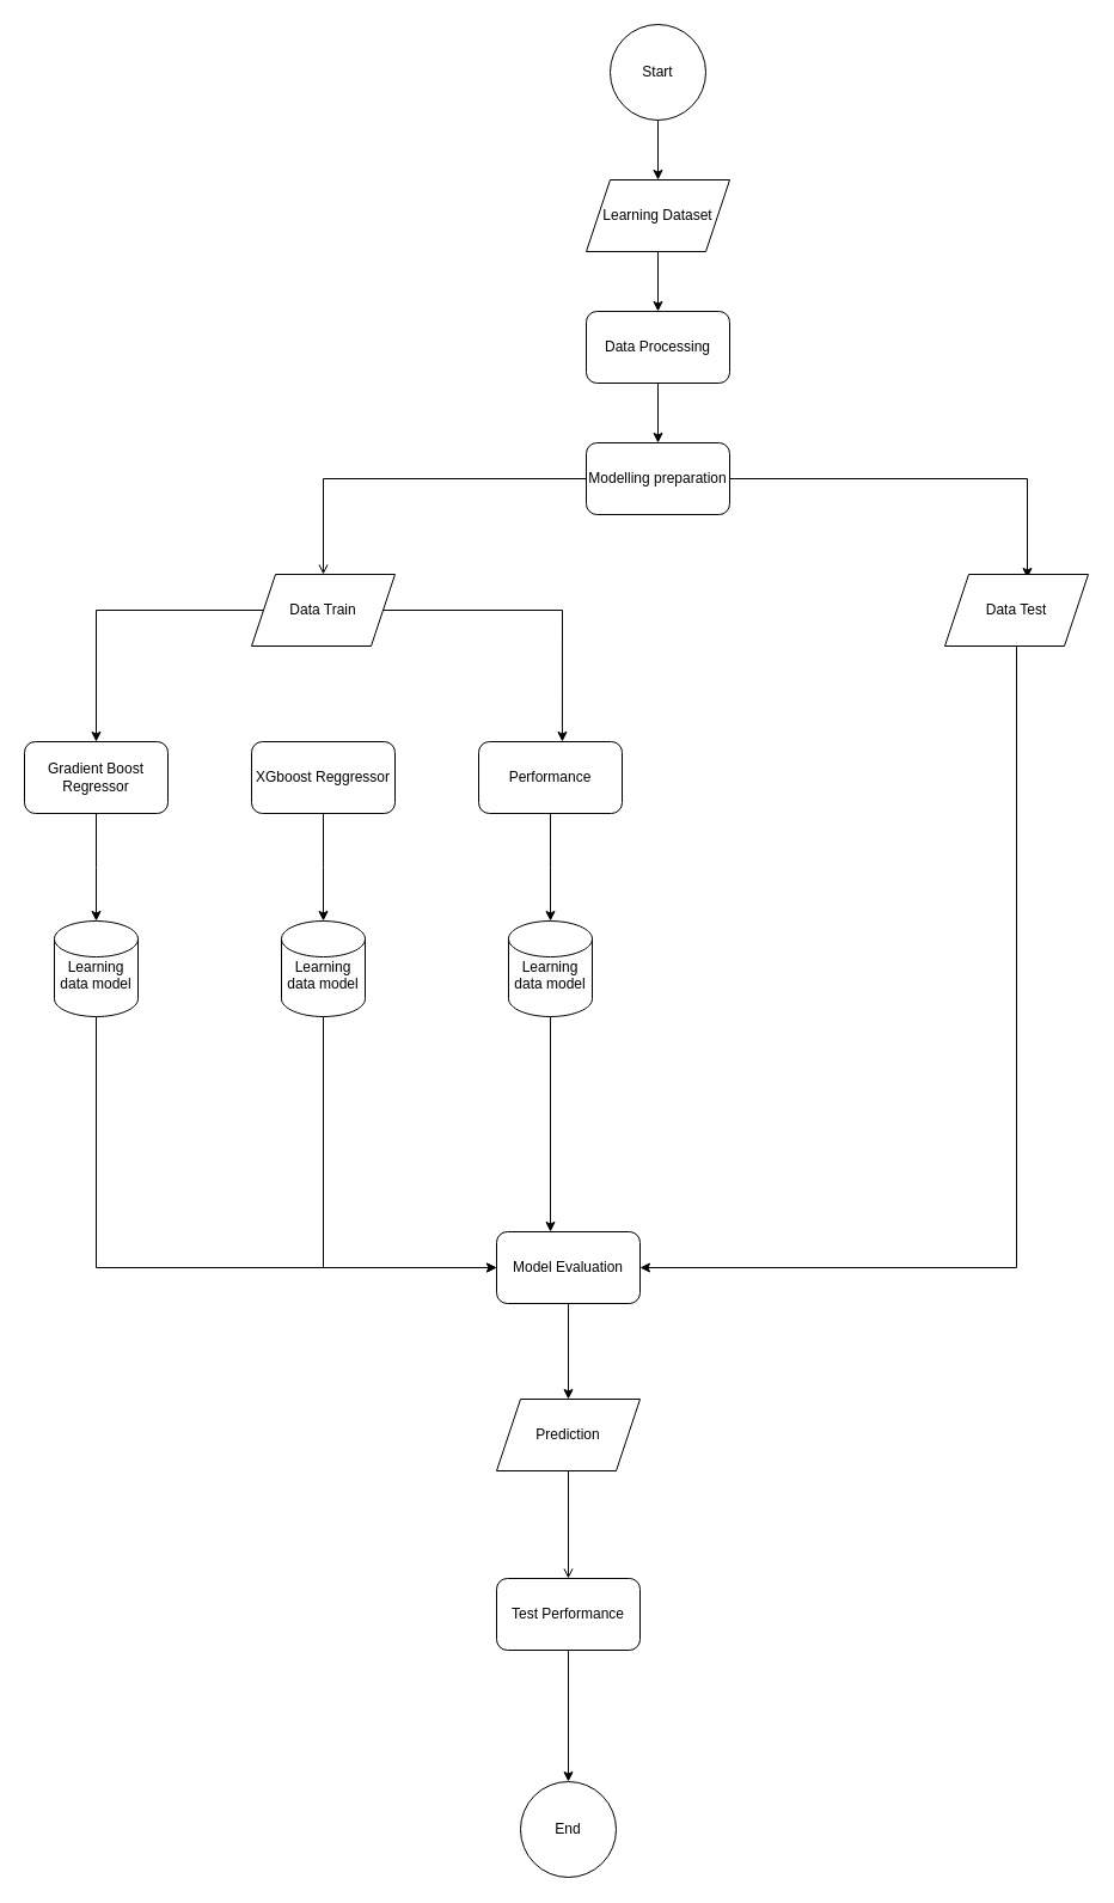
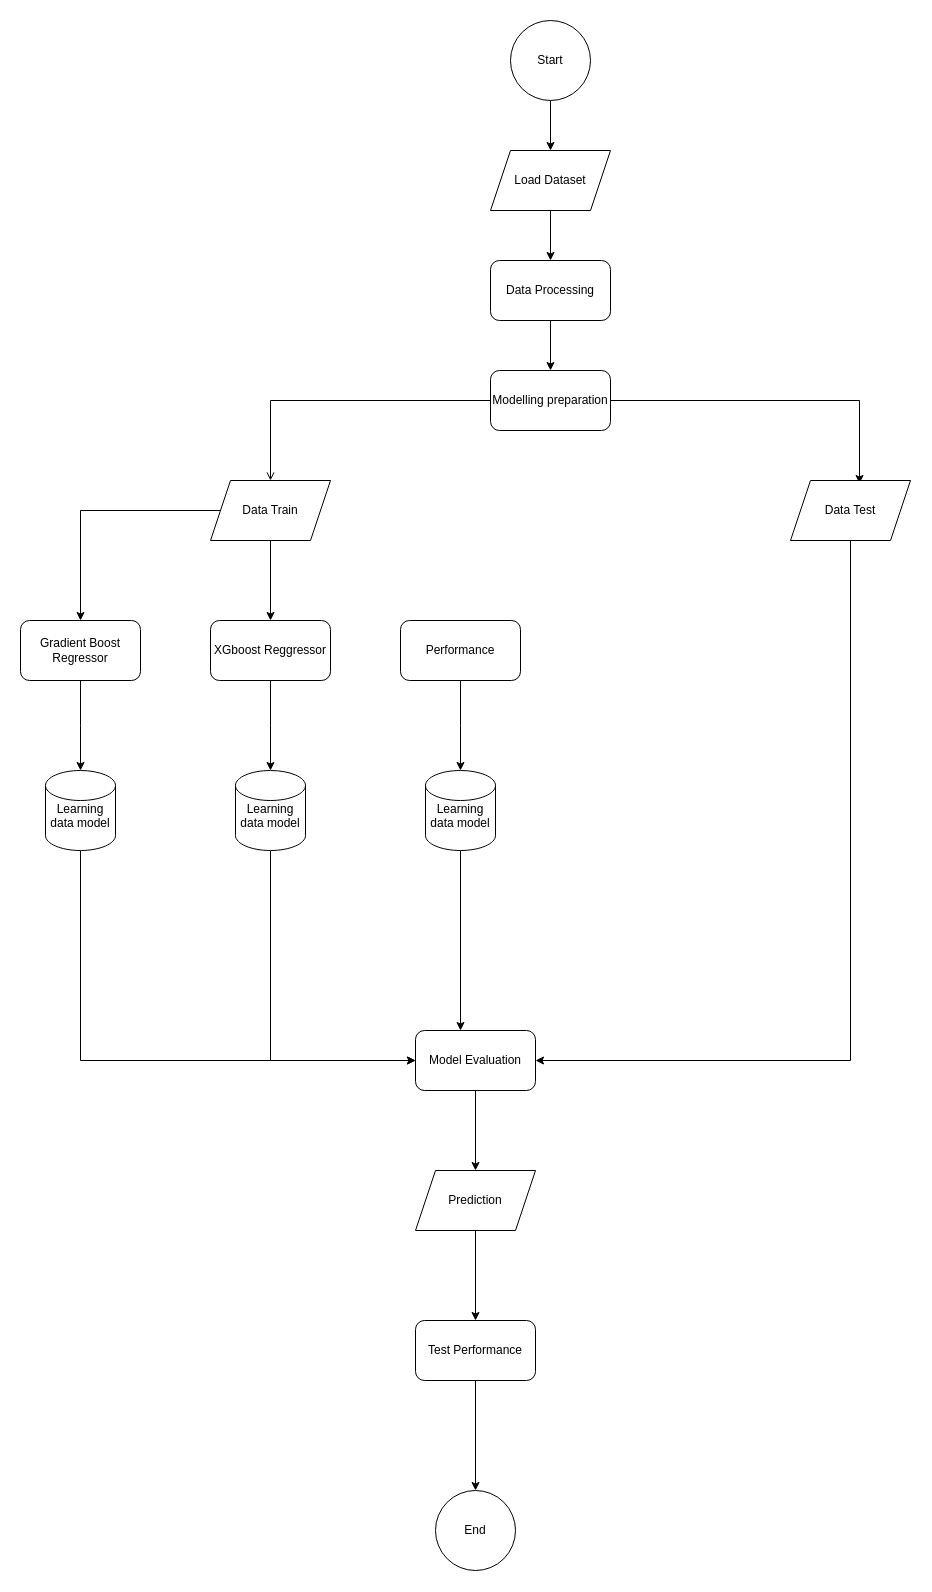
  <mxCell id="0" />
  <mxCell id="1" parent="0" />
  <mxCell id="2" style="edgeStyle=orthogonalEdgeStyle;rounded=0;orthogonalLoop=1;jettySize=auto;html=1;entryX=0.5;entryY=0;entryDx=0;entryDy=0;" parent="1" source="3" target="5" edge="1"><mxGeometry relative="1" as="geometry" /></mxCell>
  <mxCell id="3" value="Start" style="ellipse;whiteSpace=wrap;html=1;aspect=fixed;" parent="1" vertex="1"><mxGeometry x="510" y="20" width="80" height="80" as="geometry" /></mxCell>
  <mxCell id="4" style="edgeStyle=orthogonalEdgeStyle;rounded=0;orthogonalLoop=1;jettySize=auto;html=1;entryX=0.5;entryY=0;entryDx=0;entryDy=0;" parent="1" source="5" target="7" edge="1"><mxGeometry relative="1" as="geometry" /></mxCell>
- <mxCell id="5" value="Learning Dataset" style="shape=parallelogram;perimeter=parallelogramPerimeter;whiteSpace=wrap;html=1;fixedSize=1;" parent="1" vertex="1"><mxGeometry x="490" y="150" width="120" height="60" as="geometry" /></mxCell>
+ <mxCell id="5" value="Load Dataset" style="shape=parallelogram;perimeter=parallelogramPerimeter;whiteSpace=wrap;html=1;fixedSize=1;" parent="1" vertex="1"><mxGeometry x="490" y="150" width="120" height="60" as="geometry" /></mxCell>
  <mxCell id="6" style="edgeStyle=orthogonalEdgeStyle;rounded=0;orthogonalLoop=1;jettySize=auto;html=1;" parent="1" source="7" target="10" edge="1"><mxGeometry relative="1" as="geometry" /></mxCell>
  <mxCell id="7" value="Data Processing" style="rounded=1;whiteSpace=wrap;html=1;" parent="1" vertex="1"><mxGeometry x="490" y="260" width="120" height="60" as="geometry" /></mxCell>
  <mxCell id="8" style="edgeStyle=orthogonalEdgeStyle;rounded=0;orthogonalLoop=1;jettySize=auto;html=1;entryX=0.5;entryY=0;entryDx=0;entryDy=0;endArrow=open;" parent="1" source="10" target="14" edge="1"><mxGeometry relative="1" as="geometry" /></mxCell>
  <mxCell id="9" style="edgeStyle=orthogonalEdgeStyle;rounded=0;orthogonalLoop=1;jettySize=auto;html=1;entryX=0.575;entryY=0.05;entryDx=0;entryDy=0;entryPerimeter=0;" parent="1" source="10" target="16" edge="1"><mxGeometry relative="1" as="geometry" /></mxCell>
  <mxCell id="10" value="Modelling preparation" style="rounded=1;whiteSpace=wrap;html=1;" parent="1" vertex="1"><mxGeometry x="490" y="370" width="120" height="60" as="geometry" /></mxCell>
+ <mxCell id="11" style="edgeStyle=orthogonalEdgeStyle;rounded=0;orthogonalLoop=1;jettySize=auto;html=1;entryX=0.5;entryY=0;entryDx=0;entryDy=0;" parent="1" source="14" target="22" edge="1"><mxGeometry relative="1" as="geometry" /></mxCell>
  <mxCell id="12" style="edgeStyle=orthogonalEdgeStyle;rounded=0;orthogonalLoop=1;jettySize=auto;html=1;entryX=0.5;entryY=0;entryDx=0;entryDy=0;" parent="1" source="14" target="20" edge="1"><mxGeometry relative="1" as="geometry" /></mxCell>
- <mxCell id="13" style="edgeStyle=orthogonalEdgeStyle;rounded=0;orthogonalLoop=1;jettySize=auto;html=1;entryX=0.583;entryY=0;entryDx=0;entryDy=0;entryPerimeter=0;" parent="1" source="14" target="18" edge="1"><mxGeometry relative="1" as="geometry" /></mxCell>
  <mxCell id="14" value="Data Train" style="shape=parallelogram;perimeter=parallelogramPerimeter;whiteSpace=wrap;html=1;fixedSize=1;" parent="1" vertex="1"><mxGeometry x="210" y="480" width="120" height="60" as="geometry" /></mxCell>
  <mxCell id="15" style="edgeStyle=orthogonalEdgeStyle;rounded=0;orthogonalLoop=1;jettySize=auto;html=1;entryX=1;entryY=0.5;entryDx=0;entryDy=0;" parent="1" source="16" target="26" edge="1"><mxGeometry relative="1" as="geometry"><mxPoint x="850" y="1020" as="targetPoint" /><Array as="points"><mxPoint x="850" y="1060" /></Array></mxGeometry></mxCell>
  <mxCell id="16" value="Data Test" style="shape=parallelogram;perimeter=parallelogramPerimeter;whiteSpace=wrap;html=1;fixedSize=1;" parent="1" vertex="1"><mxGeometry x="790" y="480" width="120" height="60" as="geometry" /></mxCell>
  <mxCell id="17" style="edgeStyle=orthogonalEdgeStyle;rounded=0;orthogonalLoop=1;jettySize=auto;html=1;entryX=0.5;entryY=0;entryDx=0;entryDy=0;entryPerimeter=0;" parent="1" source="18" edge="1"><mxGeometry relative="1" as="geometry"><mxPoint x="460" y="770" as="targetPoint" /></mxGeometry></mxCell>
  <mxCell id="18" value="Performance" style="rounded=1;whiteSpace=wrap;html=1;" parent="1" vertex="1"><mxGeometry x="400" y="620" width="120" height="60" as="geometry" /></mxCell>
  <mxCell id="19" style="edgeStyle=orthogonalEdgeStyle;rounded=0;orthogonalLoop=1;jettySize=auto;html=1;" parent="1" source="20" edge="1"><mxGeometry relative="1" as="geometry"><mxPoint x="80" y="770" as="targetPoint" /></mxGeometry></mxCell>
  <mxCell id="20" value="Gradient Boost Regressor" style="rounded=1;whiteSpace=wrap;html=1;" parent="1" vertex="1"><mxGeometry x="20" y="620" width="120" height="60" as="geometry" /></mxCell>
  <mxCell id="21" style="edgeStyle=orthogonalEdgeStyle;rounded=0;orthogonalLoop=1;jettySize=auto;html=1;entryX=0.5;entryY=0;entryDx=0;entryDy=0;entryPerimeter=0;" parent="1" source="22" edge="1"><mxGeometry relative="1" as="geometry"><mxPoint x="270" y="770" as="targetPoint" /></mxGeometry></mxCell>
  <mxCell id="22" value="XGboost Reggressor" style="rounded=1;whiteSpace=wrap;html=1;" parent="1" vertex="1"><mxGeometry x="210" y="620" width="120" height="60" as="geometry" /></mxCell>
  <mxCell id="23" style="edgeStyle=orthogonalEdgeStyle;rounded=0;orthogonalLoop=1;jettySize=auto;html=1;exitX=0.5;exitY=1;exitDx=0;exitDy=0;" parent="1" edge="1"><mxGeometry relative="1" as="geometry"><mxPoint x="460" y="960" as="sourcePoint" /><mxPoint x="460" y="960" as="targetPoint" /></mxGeometry></mxCell>
  <mxCell id="24" value="End" style="ellipse;whiteSpace=wrap;html=1;aspect=fixed;" parent="1" vertex="1"><mxGeometry x="435" y="1490" width="80" height="80" as="geometry" /></mxCell>
  <mxCell id="25" style="edgeStyle=orthogonalEdgeStyle;rounded=0;orthogonalLoop=1;jettySize=auto;html=1;" parent="1" source="26" target="28" edge="1"><mxGeometry relative="1" as="geometry" /></mxCell>
  <mxCell id="26" value="Model Evaluation" style="rounded=1;whiteSpace=wrap;html=1;" parent="1" vertex="1"><mxGeometry x="415" y="1030" width="120" height="60" as="geometry" /></mxCell>
- <mxCell id="27" style="edgeStyle=orthogonalEdgeStyle;rounded=0;orthogonalLoop=1;jettySize=auto;html=1;endArrow=open;" parent="1" source="28" target="30" edge="1"><mxGeometry relative="1" as="geometry" /></mxCell>
+ <mxCell id="27" style="edgeStyle=orthogonalEdgeStyle;rounded=0;orthogonalLoop=1;jettySize=auto;html=1;" parent="1" source="28" target="30" edge="1"><mxGeometry relative="1" as="geometry" /></mxCell>
  <mxCell id="28" value="Prediction" style="shape=parallelogram;perimeter=parallelogramPerimeter;whiteSpace=wrap;html=1;fixedSize=1;" parent="1" vertex="1"><mxGeometry x="415" y="1170" width="120" height="60" as="geometry" /></mxCell>
  <mxCell id="29" style="edgeStyle=orthogonalEdgeStyle;rounded=0;orthogonalLoop=1;jettySize=auto;html=1;" parent="1" source="30" target="24" edge="1"><mxGeometry relative="1" as="geometry" /></mxCell>
  <mxCell id="30" value="Test Performance" style="rounded=1;whiteSpace=wrap;html=1;" parent="1" vertex="1"><mxGeometry x="415" y="1320" width="120" height="60" as="geometry" /></mxCell>
  <mxCell id="31" style="edgeStyle=orthogonalEdgeStyle;rounded=0;orthogonalLoop=1;jettySize=auto;html=1;entryX=0;entryY=0.5;entryDx=0;entryDy=0;" edge="1" parent="1" source="32" target="26"><mxGeometry relative="1" as="geometry"><Array as="points"><mxPoint x="80" y="1060" /></Array></mxGeometry></mxCell>
  <mxCell id="32" value="&#10;&lt;span style=&quot;color: rgb(0, 0, 0); font-family: Helvetica; font-size: 12px; font-style: normal; font-variant-ligatures: normal; font-variant-caps: normal; font-weight: 400; letter-spacing: normal; orphans: 2; text-align: center; text-indent: 0px; text-transform: none; widows: 2; word-spacing: 0px; -webkit-text-stroke-width: 0px; background-color: rgb(251, 251, 251); text-decoration-thickness: initial; text-decoration-style: initial; text-decoration-color: initial; float: none; display: inline !important;&quot;&gt;Learning data model&lt;/span&gt;&#10;&#10;" style="shape=cylinder3;whiteSpace=wrap;html=1;boundedLbl=1;backgroundOutline=1;size=15;" vertex="1" parent="1"><mxGeometry x="45" y="770" width="70" height="80" as="geometry" /></mxCell>
  <mxCell id="33" style="edgeStyle=orthogonalEdgeStyle;rounded=0;orthogonalLoop=1;jettySize=auto;html=1;" edge="1" parent="1" source="34" target="26"><mxGeometry relative="1" as="geometry"><Array as="points"><mxPoint x="270" y="1060" /></Array></mxGeometry></mxCell>
  <mxCell id="34" value="&#10;&lt;span style=&quot;color: rgb(0, 0, 0); font-family: Helvetica; font-size: 12px; font-style: normal; font-variant-ligatures: normal; font-variant-caps: normal; font-weight: 400; letter-spacing: normal; orphans: 2; text-align: center; text-indent: 0px; text-transform: none; widows: 2; word-spacing: 0px; -webkit-text-stroke-width: 0px; background-color: rgb(251, 251, 251); text-decoration-thickness: initial; text-decoration-style: initial; text-decoration-color: initial; float: none; display: inline !important;&quot;&gt;Learning data model&lt;/span&gt;&#10;&#10;" style="shape=cylinder3;whiteSpace=wrap;html=1;boundedLbl=1;backgroundOutline=1;size=15;" vertex="1" parent="1"><mxGeometry x="235" y="770" width="70" height="80" as="geometry" /></mxCell>
  <mxCell id="35" style="edgeStyle=orthogonalEdgeStyle;rounded=0;orthogonalLoop=1;jettySize=auto;html=1;" edge="1" parent="1" source="36"><mxGeometry relative="1" as="geometry"><mxPoint x="460" y="1030" as="targetPoint" /><Array as="points"><mxPoint x="460" y="1030" /></Array></mxGeometry></mxCell>
  <mxCell id="36" value="&#10;&lt;span style=&quot;color: rgb(0, 0, 0); font-family: Helvetica; font-size: 12px; font-style: normal; font-variant-ligatures: normal; font-variant-caps: normal; font-weight: 400; letter-spacing: normal; orphans: 2; text-align: center; text-indent: 0px; text-transform: none; widows: 2; word-spacing: 0px; -webkit-text-stroke-width: 0px; background-color: rgb(251, 251, 251); text-decoration-thickness: initial; text-decoration-style: initial; text-decoration-color: initial; float: none; display: inline !important;&quot;&gt;Learning data model&lt;/span&gt;&#10;&#10;" style="shape=cylinder3;whiteSpace=wrap;html=1;boundedLbl=1;backgroundOutline=1;size=15;" vertex="1" parent="1"><mxGeometry x="425" y="770" width="70" height="80" as="geometry" /></mxCell>
